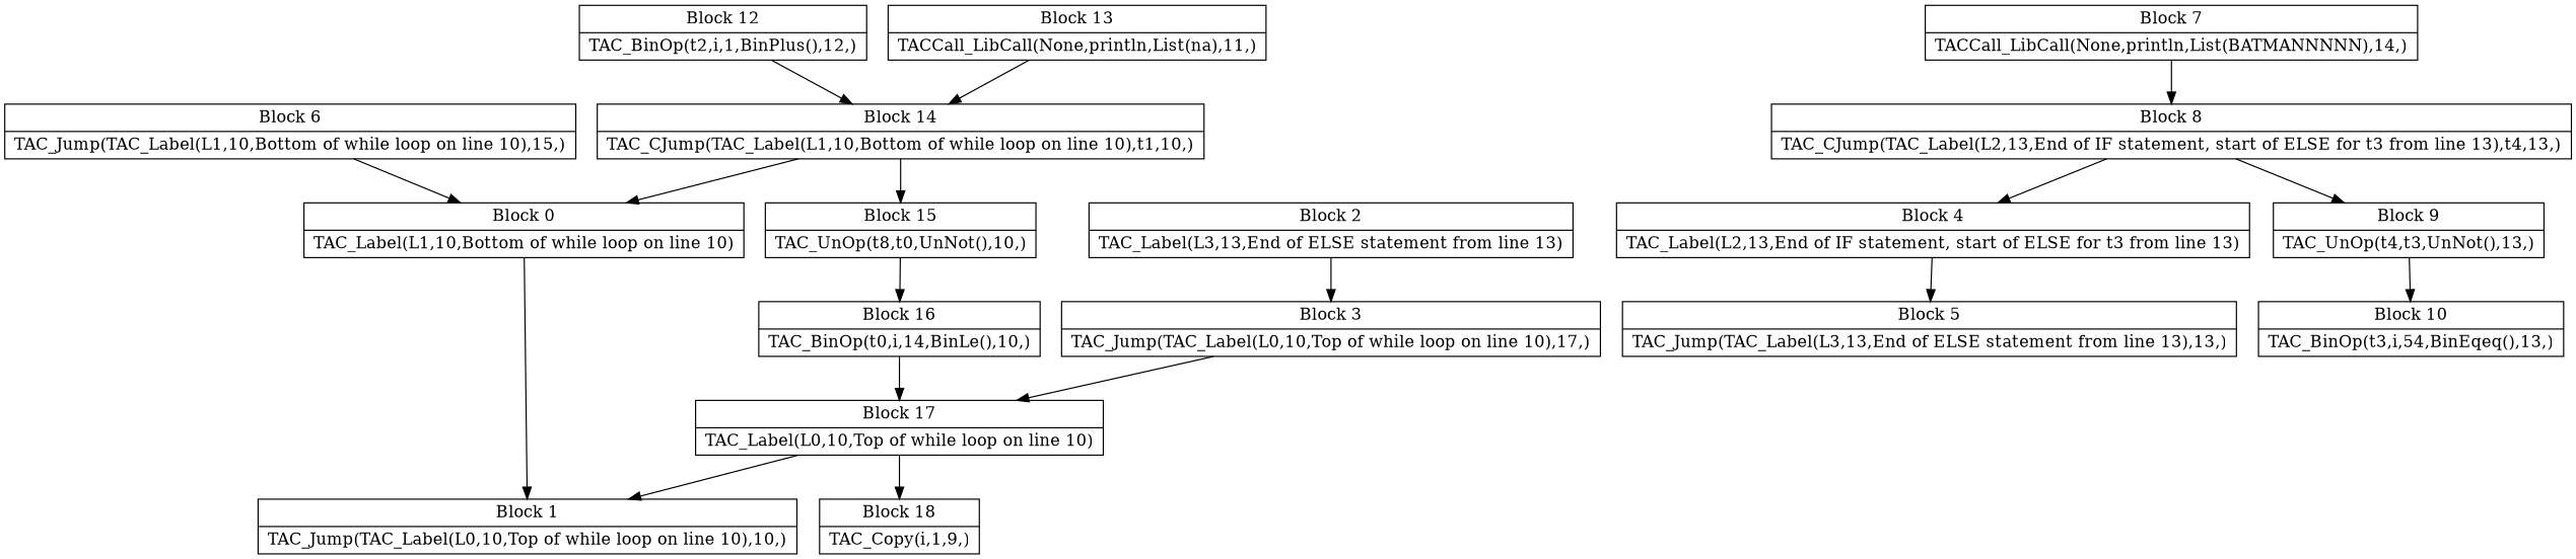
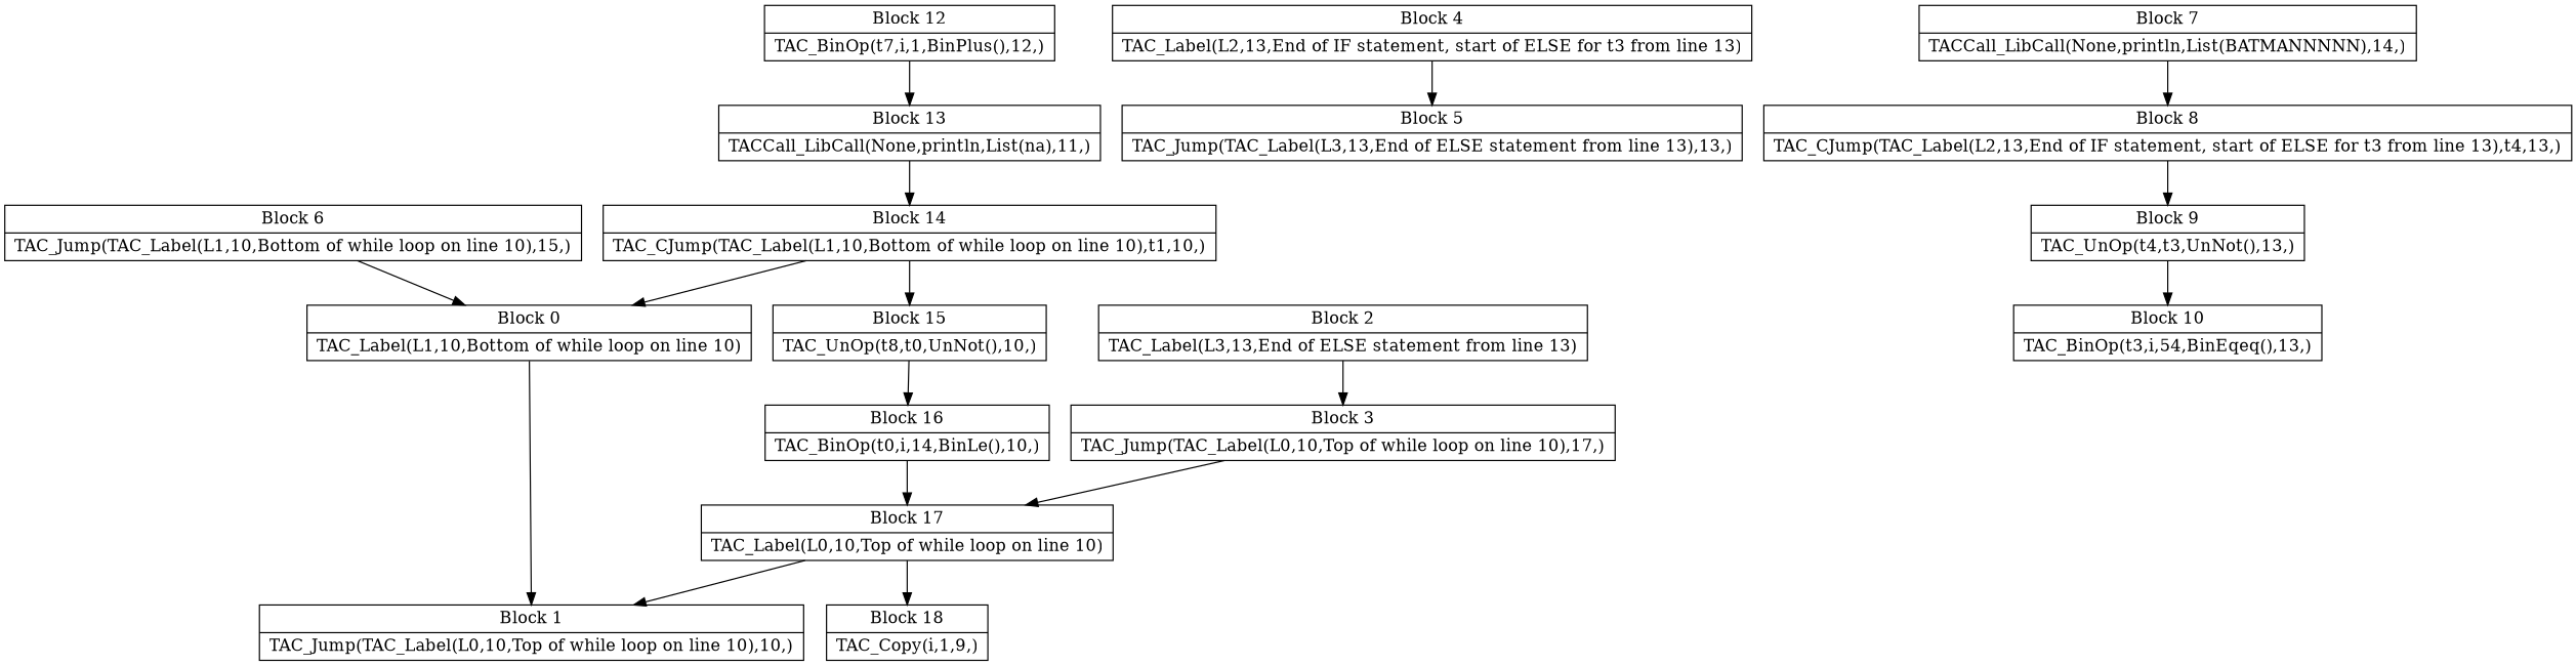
  digraph {
    node [shape=record]
    n1 [label="{Block 0|TAC_Label(L1,10,Bottom of while loop on line 10)\n}"]
    n2 [label="{Block 1|TAC_Jump(TAC_Label(L0,10,Top of while loop on line 10),10,)\n}"]
    n3 [label="{Block 17|TAC_Label(L0,10,Top of while loop on line 10)\n}"]
    n4 [label="{Block 18|TAC_Copy(i,1,9,)\n}"]
    n5 [label="{Block 2|TAC_Label(L3,13,End of ELSE statement from line 13)\n}"]
    n6 [label="{Block 3|TAC_Jump(TAC_Label(L0,10,Top of while loop on line 10),17,)\n}"]
    n7 [label="{Block 4|TAC_Label(L2,13,End of IF statement, start of ELSE for t3 from line 13)\n}"]
    n8 [label="{Block 5|TAC_Jump(TAC_Label(L3,13,End of ELSE statement from line 13),13,)\n}"]
    n9 [label="{Block 6|TAC_Jump(TAC_Label(L1,10,Bottom of while loop on line 10),15,)\n}"]
    n10 [label="{Block 7|TACCall_LibCall(None,println,List(BATMANNNNN),14,)\n}"]
    n11 [label="{Block 8|TAC_CJump(TAC_Label(L2,13,End of IF statement, start of ELSE for t3 from line 13),t4,13,)\n}"]
    n12 [label="{Block 9|TAC_UnOp(t4,t3,UnNot(),13,)\n}"]
    n13 [label="{Block 10|TAC_BinOp(t3,i,54,BinEqeq(),13,)\n}"]
-   n14 [label="{Block 12|TAC_BinOp(t2,i,1,BinPlus(),12,)\n}"]
+   n14 [label="{Block 12|TAC_BinOp(t7,i,1,BinPlus(),12,)\n}"]
    n15 [label="{Block 13|TACCall_LibCall(None,println,List(na),11,)\n}"]
    n16 [label="{Block 14|TAC_CJump(TAC_Label(L1,10,Bottom of while loop on line 10),t1,10,)\n}"]
    n17 [label="{Block 15|TAC_UnOp(t8,t0,UnNot(),10,)\n}"]
    n18 [label="{Block 16|TAC_BinOp(t0,i,14,BinLe(),10,)\n}"]
    n1 -> n2
    n3 -> n2
    n3 -> n4
    n5 -> n6
    n6 -> n3
    n7 -> n8
    n9 -> n1
    n10 -> n11
-   n11 -> n7
    n11 -> n12
    n12 -> n13
-   n14 -> n16
+   n14 -> n15
    n15 -> n16
    n16 -> n1
    n16 -> n17
    n17 -> n18
    n18 -> n3
  }
